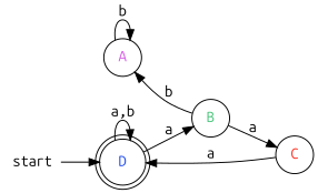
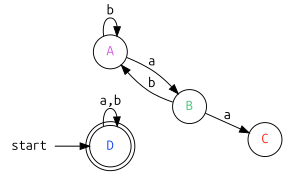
  digraph {
    fontname="Ubuntu Mono"
    rankdir=LR
    node [fontname="Ubuntu Mono" shape=circle]
    edge [fontname="Ubuntu Mono"]
    D [fontcolor="#1643EC" shape=doublecircle width=0.5]
    A [fontcolor="#D356E2" width=0.5]
    B [fontcolor="#44C377" width=0.5]
    C [fontcolor="#FC2A1B" width=0.5]
    start [height=0 shape=none width=0]
    D -> D [label="a,b"]
    A -> A [label=b]
-   D -> B [label=a]
+   A -> B [label=a]
    B -> A [constraint=false label=b]
    B -> C [label=a]
-   C -> D [label=a]
    start -> D
  }
